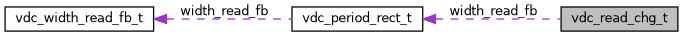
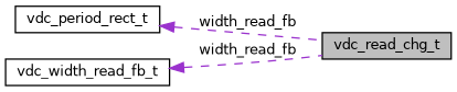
  digraph {
    rankdir=LR
    node [color=black fillcolor=white fontname=Helvetica fontsize=10 shape=record style=filled]
    edge [color=darkorchid3 dir=back fontname=Helvetica fontsize=10 labelfontname=Helvetica labelfontsize=10 style=dashed]
    n1 [fillcolor=grey75 fontcolor=black height=0.2 label=vdc_read_chg_t width=0.4]
    n2 [height=0.2 label=vdc_period_rect_t width=0.4]
    n3 [height=0.2 label=vdc_width_read_fb_t width=0.4]
    n2 -> n1 [label=" width_read_fb"]
-   n3 -> n2 [label=" width_read_fb"]
+   n3 -> n1 [label=" width_read_fb"]
  }
